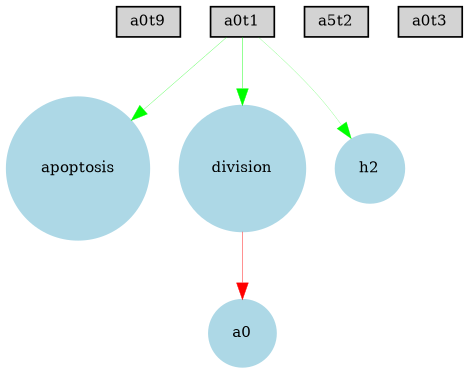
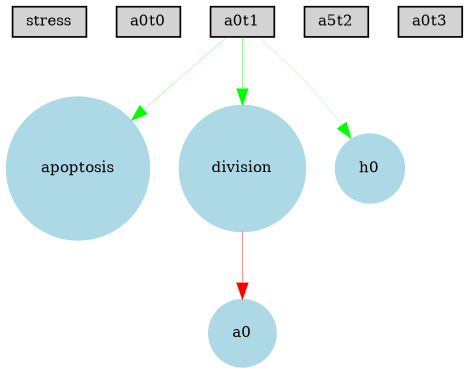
  digraph {
    node [fontsize=9 shape=box style=filled]
    edge [color=green style=solid]
-   a0t0 [height=0.2 width=0.2 label=a0t9]
+   stress [height=0.2 width=0.2]
+   a0t0 [height=0.2 width=0.2]
    a0t1 [height=0.2 width=0.2]
    apoptosis [color=lightblue height=0.2 shape=circle width=0.2]
    division [color=lightblue height=0.2 shape=circle width=0.2]
-   h0 [color=lightblue height=0.2 shape=circle width=0.2 label=h2]
+   h0 [color=lightblue height=0.2 shape=circle width=0.2]
    a0 [color=lightblue height=0.2 shape=circle width=0.2]
    n8 [height=0.2 label=a5t2 width=0.2]
    a0t3 [height=0.2 width=0.2]
    a0t1 -> apoptosis [penwidth=0.154267133768]
    a0t1 -> division [penwidth=0.25071346964]
    a0t1 -> h0 [penwidth=0.104997326245]
    division -> a0 [color=red penwidth=0.254466152512]
  }
